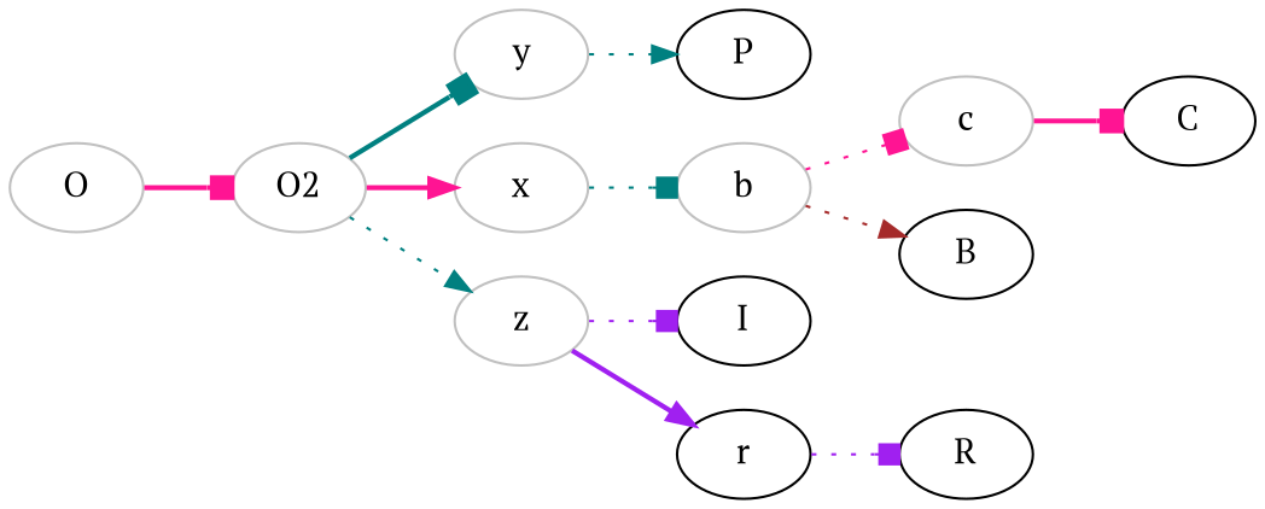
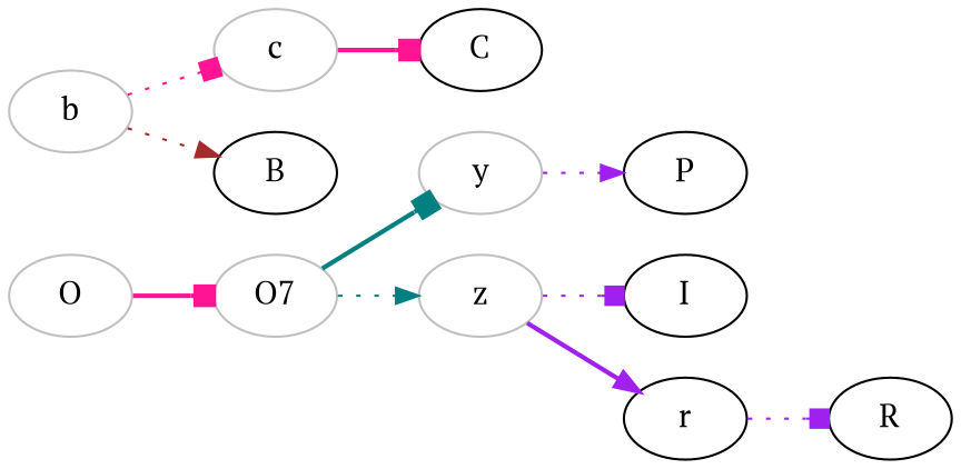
  digraph {
    fontname="PT Serif"
    rankdir=LR
    node [color=grey fontname="PT Serif"]
    edge [arrowhead=box color=deeppink fontname="PT Serif" style=dotted]
    O
-   O2
+   O2 [label=O7]
    y
-   x
    z
    b
    c
    B [color=""]
    C [color=""]
    P [color=""]
    I [color=""]
    r [color=""]
    R [color=""]
    O -> O2 [style=bold]
    O2 -> y [color=teal style=bold]
-   O2 -> x [arrowhead=normal style=bold]
    O2 -> z [arrowhead=normal color=teal]
-   y -> P [arrowhead=normal color=teal]
-   x -> b [color=teal]
+   y -> P [arrowhead=normal color=purple]
    z -> I [color=purple]
    z -> r [arrowhead=normal color=purple style=bold]
    b -> c
    b -> B [arrowhead=normal color=brown]
    c -> C [style=bold]
    r -> R [color=purple]
  }
